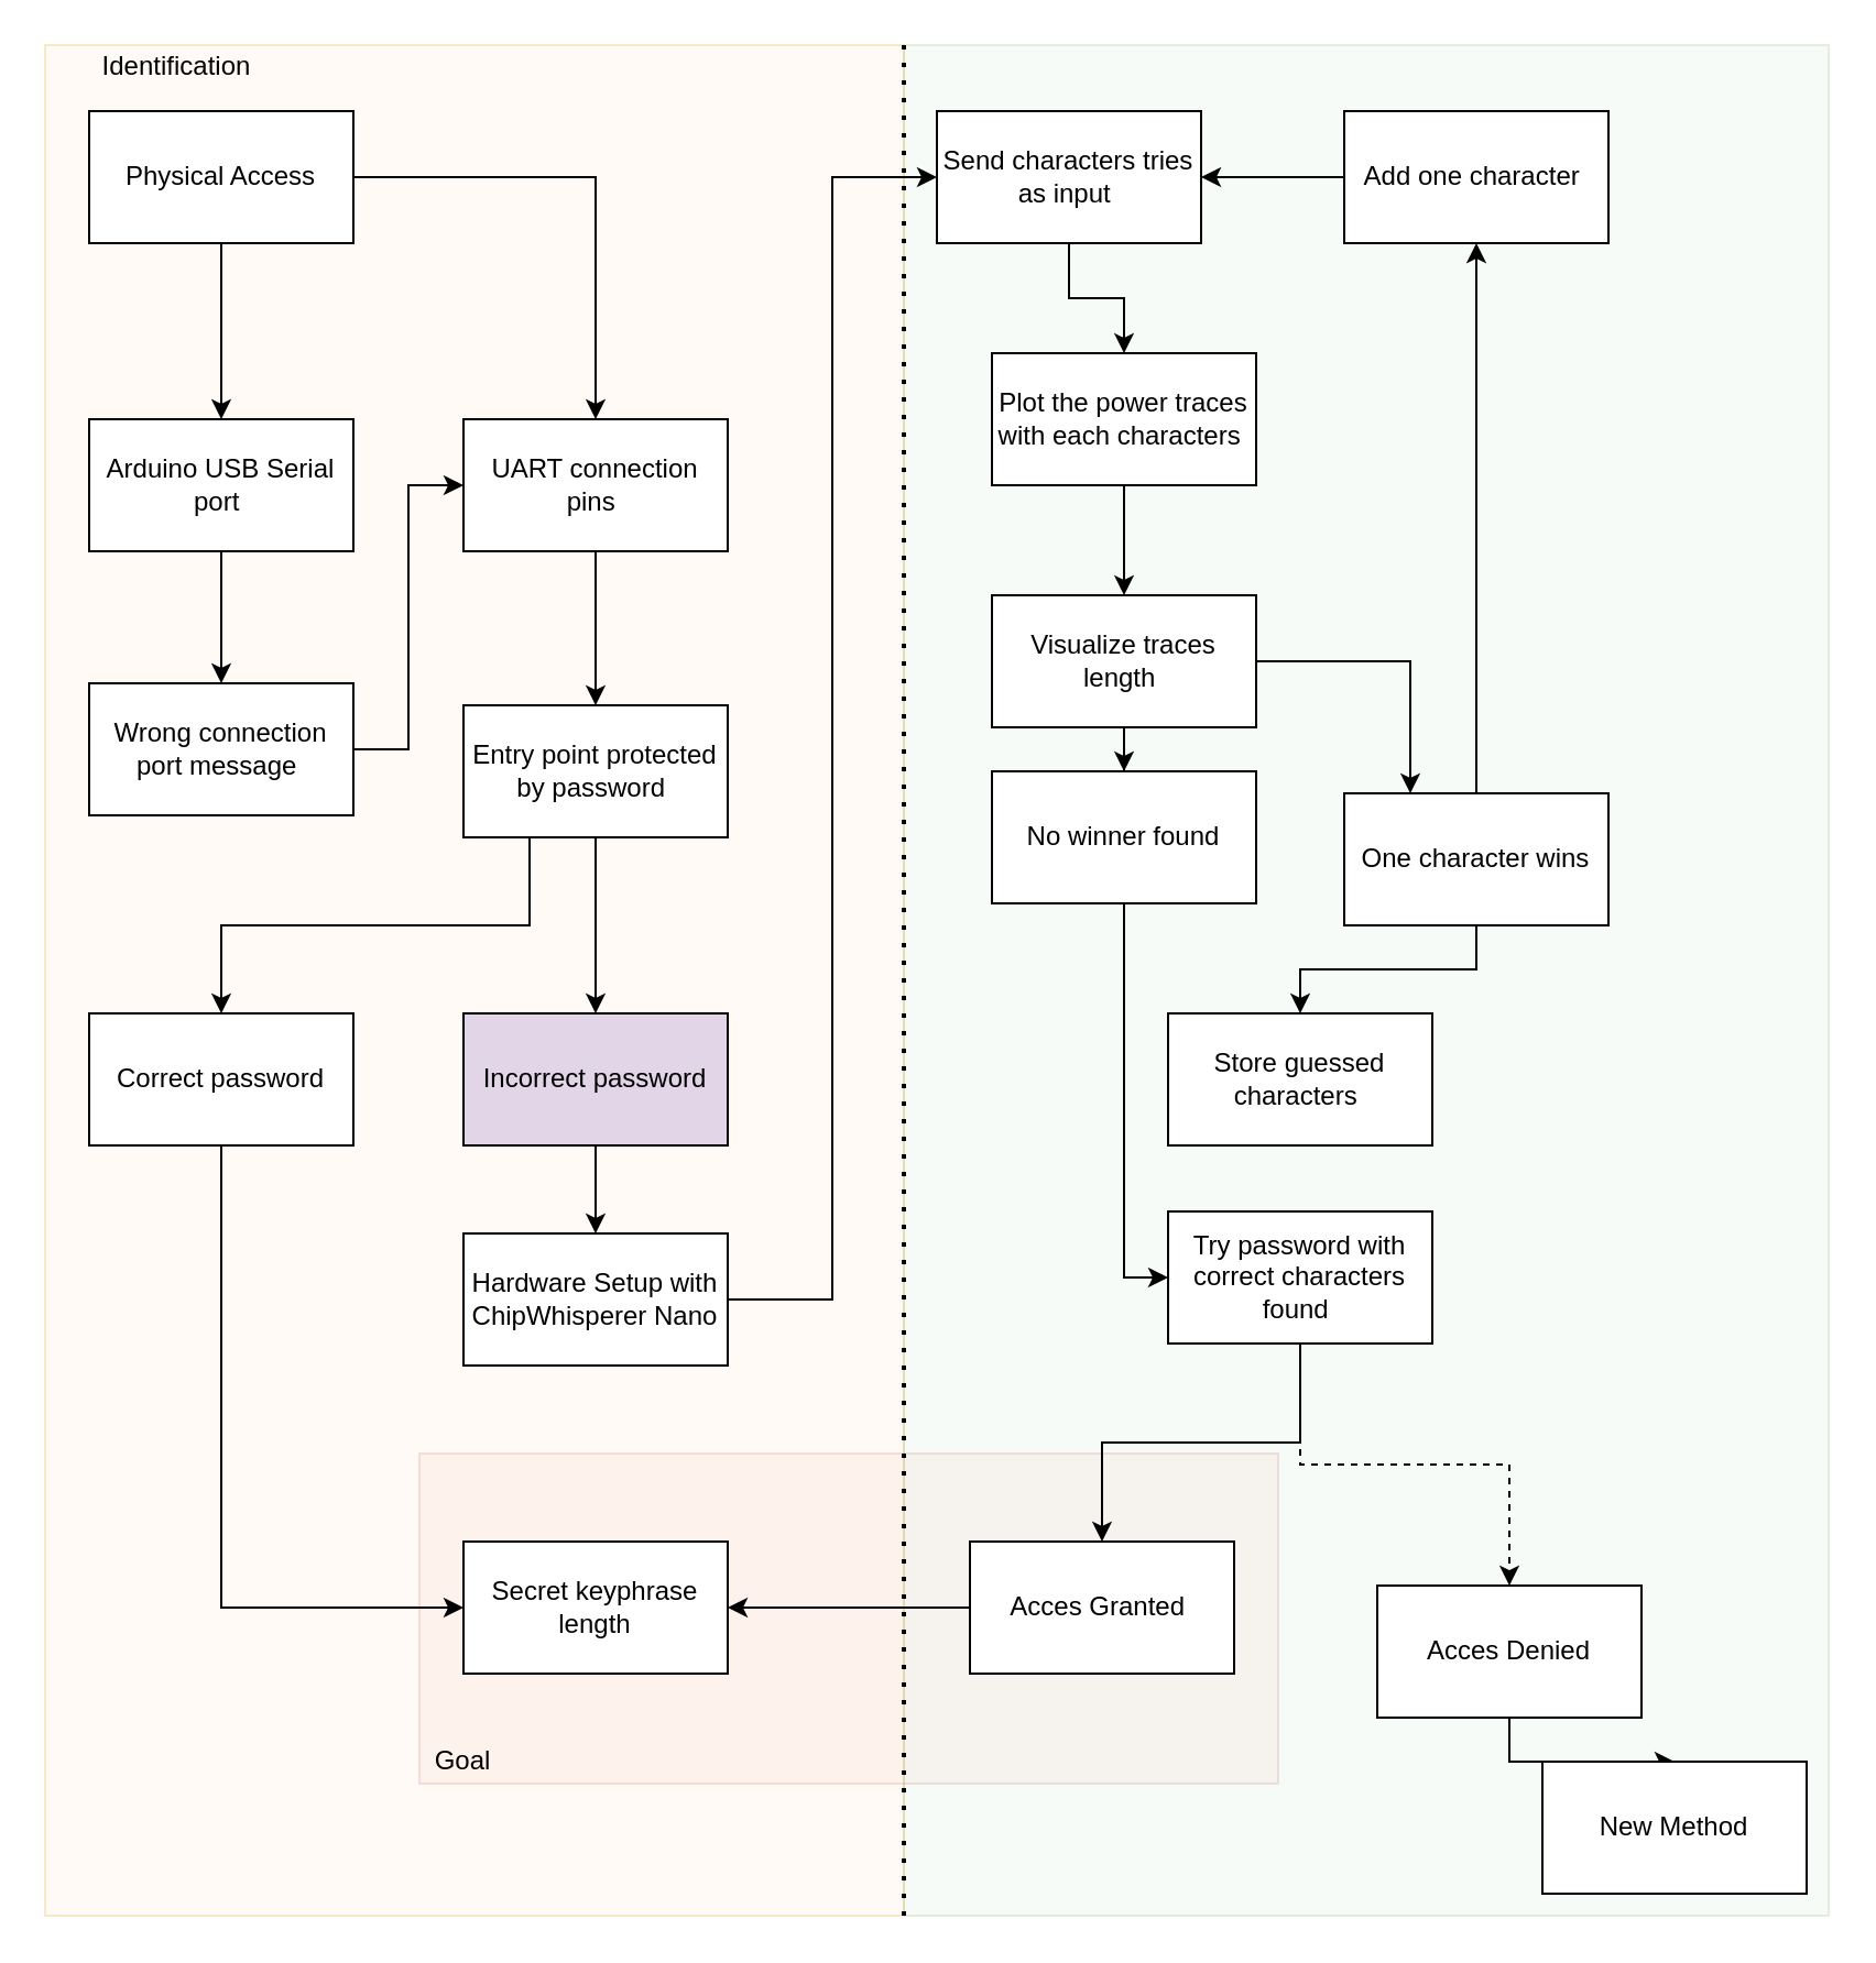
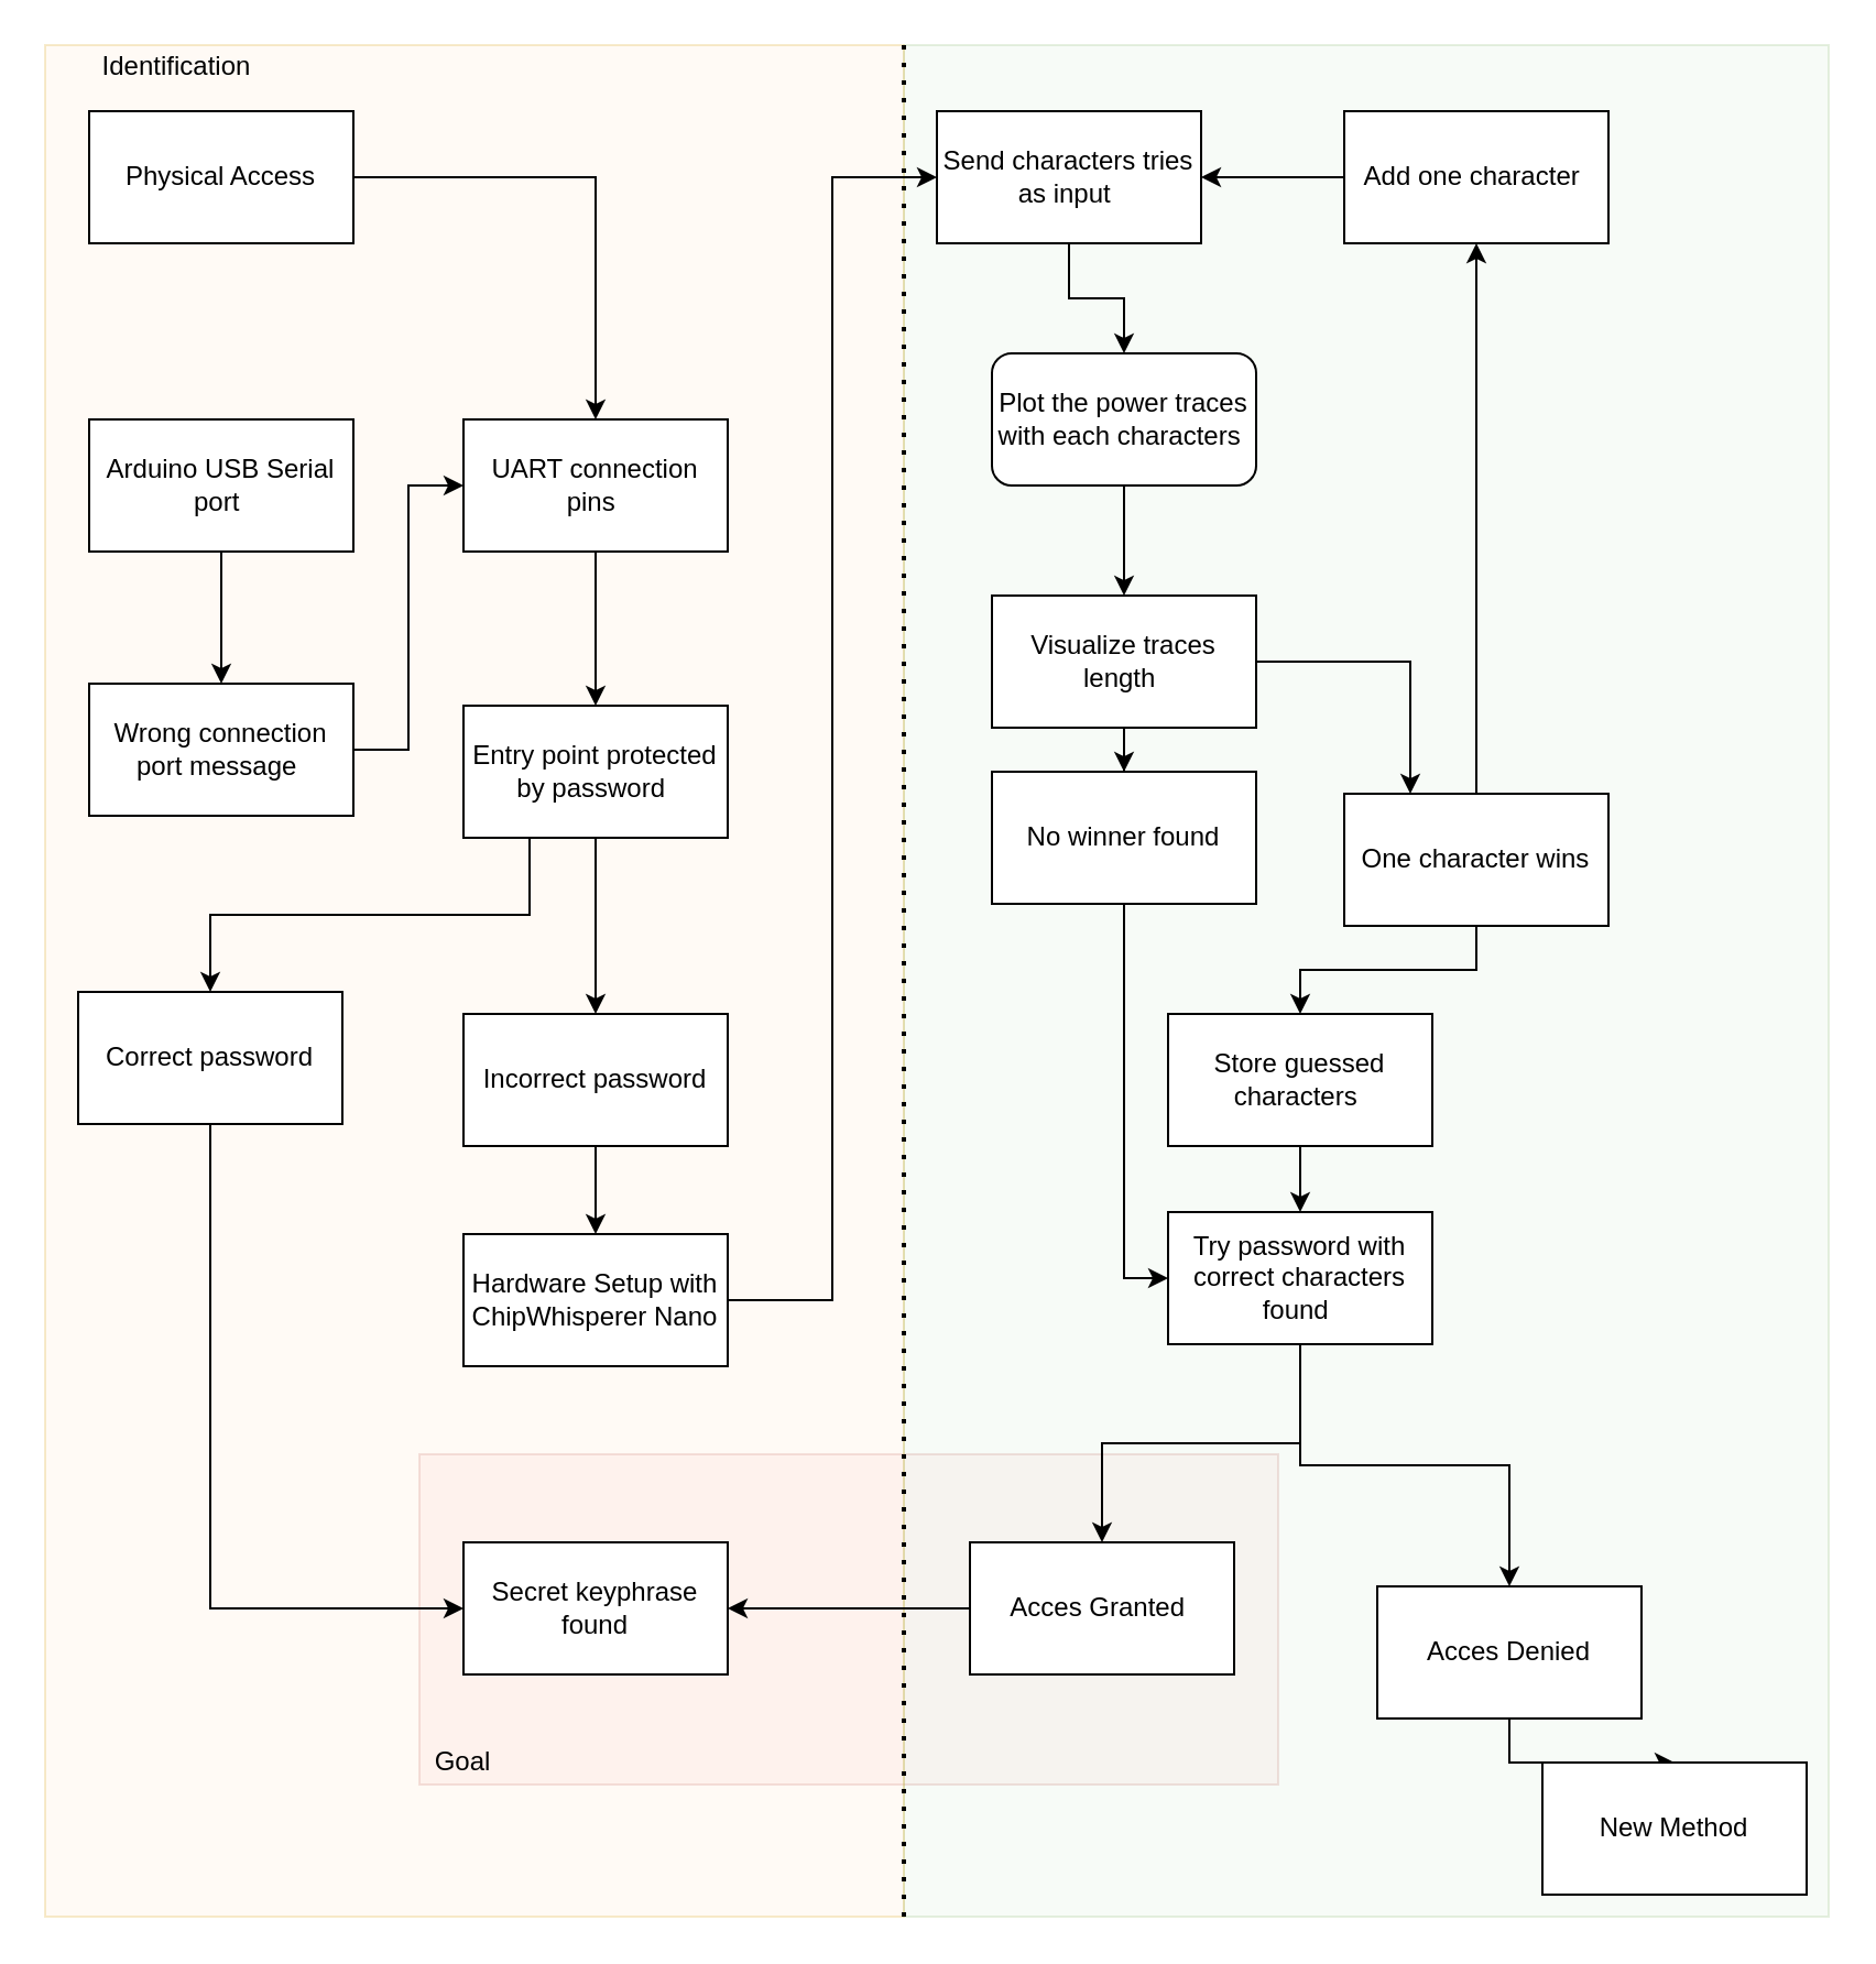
  <mxCell id="0" />
  <mxCell id="1" parent="0" />
  <mxCell id="2" value="" style="rounded=0;whiteSpace=wrap;html=1;fillColor=#f8cecc;strokeColor=#b85450;opacity=20;" vertex="1" parent="1"><mxGeometry x="190" y="660" width="390" height="150" as="geometry" /></mxCell>
  <mxCell id="3" value="" style="rounded=0;whiteSpace=wrap;html=1;fillColor=#d5e8d4;strokeColor=#82b366;glass=0;opacity=20;" vertex="1" parent="1"><mxGeometry x="410" y="20" width="420" height="850" as="geometry" /></mxCell>
  <mxCell id="4" value="" style="rounded=0;whiteSpace=wrap;html=1;fillColor=#ffe6cc;strokeColor=#d79b00;glass=0;opacity=20;" vertex="1" parent="1"><mxGeometry x="20" y="20" width="390" height="850" as="geometry" /></mxCell>
- <mxCell id="5" style="edgeStyle=orthogonalEdgeStyle;rounded=0;orthogonalLoop=1;jettySize=auto;html=1;entryX=0.5;entryY=0;entryDx=0;entryDy=0;" edge="1" parent="1" source="7" target="9"><mxGeometry relative="1" as="geometry" /></mxCell>
  <mxCell id="6" style="edgeStyle=orthogonalEdgeStyle;rounded=0;orthogonalLoop=1;jettySize=auto;html=1;entryX=0.5;entryY=0;entryDx=0;entryDy=0;" edge="1" parent="1" source="7" target="13"><mxGeometry relative="1" as="geometry" /></mxCell>
  <mxCell id="7" value="Physical Access" style="rounded=0;whiteSpace=wrap;html=1;" vertex="1" parent="1"><mxGeometry x="40" y="50" width="120" height="60" as="geometry" /></mxCell>
  <mxCell id="8" style="edgeStyle=orthogonalEdgeStyle;rounded=0;orthogonalLoop=1;jettySize=auto;html=1;entryX=0.5;entryY=0;entryDx=0;entryDy=0;" edge="1" parent="1" source="9" target="11"><mxGeometry relative="1" as="geometry" /></mxCell>
  <mxCell id="9" value="Arduino USB Serial port&amp;nbsp;" style="rounded=0;whiteSpace=wrap;html=1;" vertex="1" parent="1"><mxGeometry x="40" y="190" width="120" height="60" as="geometry" /></mxCell>
  <mxCell id="10" style="edgeStyle=orthogonalEdgeStyle;rounded=0;orthogonalLoop=1;jettySize=auto;html=1;entryX=0;entryY=0.5;entryDx=0;entryDy=0;" edge="1" parent="1" source="11" target="13"><mxGeometry relative="1" as="geometry" /></mxCell>
  <mxCell id="11" value="Wrong connection port message&amp;nbsp;" style="rounded=0;whiteSpace=wrap;html=1;" vertex="1" parent="1"><mxGeometry x="40" y="310" width="120" height="60" as="geometry" /></mxCell>
  <mxCell id="12" style="edgeStyle=orthogonalEdgeStyle;rounded=0;orthogonalLoop=1;jettySize=auto;html=1;entryX=0.5;entryY=0;entryDx=0;entryDy=0;" edge="1" parent="1" source="13" target="16"><mxGeometry relative="1" as="geometry" /></mxCell>
  <mxCell id="13" value="UART connection pins&amp;nbsp;&lt;span style=&quot;color: rgba(0, 0, 0, 0); font-family: monospace; font-size: 0px; text-align: start; text-wrap-mode: nowrap;&quot;&gt;%3CmxGraphModel%3E%3Croot%3E%3CmxCell%20id%3D%220%22%2F%3E%3CmxCell%20id%3D%221%22%20parent%3D%220%22%2F%3E%3CmxCell%20id%3D%222%22%20value%3D%22Wrong%20connection%20port%20message%26amp%3Bnbsp%3B%22%20style%3D%22rounded%3D0%3BwhiteSpace%3Dwrap%3Bhtml%3D1%3B%22%20vertex%3D%221%22%20parent%3D%221%22%3E%3CmxGeometry%20x%3D%2230%22%20y%3D%22340%22%20width%3D%22120%22%20height%3D%2260%22%20as%3D%22geometry%22%2F%3E%3C%2FmxCell%3E%3C%2Froot%3E%3C%2FmxGraphModel%3E&lt;/span&gt;" style="rounded=0;whiteSpace=wrap;html=1;" vertex="1" parent="1"><mxGeometry x="210" y="190" width="120" height="60" as="geometry" /></mxCell>
  <mxCell id="14" style="edgeStyle=orthogonalEdgeStyle;rounded=0;orthogonalLoop=1;jettySize=auto;html=1;entryX=0.5;entryY=0;entryDx=0;entryDy=0;exitX=0.5;exitY=1;exitDx=0;exitDy=0;" edge="1" parent="1" source="16" target="47"><mxGeometry relative="1" as="geometry" /></mxCell>
  <mxCell id="15" style="edgeStyle=orthogonalEdgeStyle;rounded=0;orthogonalLoop=1;jettySize=auto;html=1;exitX=0.25;exitY=1;exitDx=0;exitDy=0;entryX=0.5;entryY=0;entryDx=0;entryDy=0;" edge="1" parent="1" source="16" target="45"><mxGeometry relative="1" as="geometry" /></mxCell>
  <mxCell id="16" value="Entry point protected by password&amp;nbsp;" style="rounded=0;whiteSpace=wrap;html=1;" vertex="1" parent="1"><mxGeometry x="210" y="320" width="120" height="60" as="geometry" /></mxCell>
  <mxCell id="17" style="edgeStyle=orthogonalEdgeStyle;rounded=0;orthogonalLoop=1;jettySize=auto;html=1;entryX=0;entryY=0.5;entryDx=0;entryDy=0;" edge="1" parent="1" source="18" target="20"><mxGeometry relative="1" as="geometry" /></mxCell>
  <mxCell id="18" value="Hardware Setup with ChipWhisperer Nano" style="rounded=0;whiteSpace=wrap;html=1;" vertex="1" parent="1"><mxGeometry x="210" y="560" width="120" height="60" as="geometry" /></mxCell>
  <mxCell id="19" style="edgeStyle=orthogonalEdgeStyle;rounded=0;orthogonalLoop=1;jettySize=auto;html=1;entryX=0.5;entryY=0;entryDx=0;entryDy=0;" edge="1" parent="1" source="20" target="22"><mxGeometry relative="1" as="geometry" /></mxCell>
  <mxCell id="20" value="Send characters tries as input&amp;nbsp;" style="rounded=0;whiteSpace=wrap;html=1;" vertex="1" parent="1"><mxGeometry x="425" y="50" width="120" height="60" as="geometry" /></mxCell>
  <mxCell id="21" style="edgeStyle=orthogonalEdgeStyle;rounded=0;orthogonalLoop=1;jettySize=auto;html=1;entryX=0.5;entryY=0;entryDx=0;entryDy=0;" edge="1" parent="1" source="22" target="25"><mxGeometry relative="1" as="geometry" /></mxCell>
- <mxCell id="22" value="Plot the power traces with each characters&amp;nbsp;" style="rounded=0;whiteSpace=wrap;html=1;" vertex="1" parent="1"><mxGeometry x="450" y="160" width="120" height="60" as="geometry" /></mxCell>
+ <mxCell id="22" value="Plot the power traces with each characters&amp;nbsp;" style="whiteSpace=wrap;html=1;rounded=1;" vertex="1" parent="1"><mxGeometry x="450" y="160" width="120" height="60" as="geometry" /></mxCell>
  <mxCell id="23" style="edgeStyle=orthogonalEdgeStyle;rounded=0;orthogonalLoop=1;jettySize=auto;html=1;entryX=0.5;entryY=0;entryDx=0;entryDy=0;" edge="1" parent="1" source="25" target="33"><mxGeometry relative="1" as="geometry" /></mxCell>
  <mxCell id="24" style="edgeStyle=orthogonalEdgeStyle;rounded=0;orthogonalLoop=1;jettySize=auto;html=1;entryX=0.25;entryY=0;entryDx=0;entryDy=0;" edge="1" parent="1" source="25" target="31"><mxGeometry relative="1" as="geometry" /></mxCell>
  <mxCell id="25" value="Visualize traces length&amp;nbsp;" style="rounded=0;whiteSpace=wrap;html=1;" vertex="1" parent="1"><mxGeometry x="450" y="270" width="120" height="60" as="geometry" /></mxCell>
  <mxCell id="26" style="edgeStyle=orthogonalEdgeStyle;rounded=0;orthogonalLoop=1;jettySize=auto;html=1;entryX=0.5;entryY=0;entryDx=0;entryDy=0;" edge="1" parent="1" source="28" target="39"><mxGeometry relative="1" as="geometry" /></mxCell>
- <mxCell id="27" style="edgeStyle=orthogonalEdgeStyle;rounded=0;orthogonalLoop=1;jettySize=auto;html=1;exitX=0.5;exitY=1;exitDx=0;exitDy=0;entryX=0.5;entryY=0;entryDx=0;entryDy=0;dashed=1;" edge="1" parent="1" source="28" target="41"><mxGeometry relative="1" as="geometry" /></mxCell>
+ <mxCell id="27" style="edgeStyle=orthogonalEdgeStyle;rounded=0;orthogonalLoop=1;jettySize=auto;html=1;exitX=0.5;exitY=1;exitDx=0;exitDy=0;entryX=0.5;entryY=0;entryDx=0;entryDy=0;" edge="1" parent="1" source="28" target="41"><mxGeometry relative="1" as="geometry" /></mxCell>
  <mxCell id="28" value="Try password with correct characters found&amp;nbsp;" style="rounded=0;whiteSpace=wrap;html=1;" vertex="1" parent="1"><mxGeometry x="530" y="550" width="120" height="60" as="geometry" /></mxCell>
  <mxCell id="29" style="edgeStyle=orthogonalEdgeStyle;rounded=0;orthogonalLoop=1;jettySize=auto;html=1;entryX=0.5;entryY=1;entryDx=0;entryDy=0;" edge="1" parent="1" source="31" target="35"><mxGeometry relative="1" as="geometry" /></mxCell>
  <mxCell id="30" style="edgeStyle=orthogonalEdgeStyle;rounded=0;orthogonalLoop=1;jettySize=auto;html=1;" edge="1" parent="1" source="31" target="37"><mxGeometry relative="1" as="geometry" /></mxCell>
  <mxCell id="31" value="One character wins" style="rounded=0;whiteSpace=wrap;html=1;" vertex="1" parent="1"><mxGeometry x="610" y="360" width="120" height="60" as="geometry" /></mxCell>
  <mxCell id="32" style="edgeStyle=orthogonalEdgeStyle;rounded=0;orthogonalLoop=1;jettySize=auto;html=1;entryX=0;entryY=0.5;entryDx=0;entryDy=0;" edge="1" parent="1" source="33" target="28"><mxGeometry relative="1" as="geometry" /></mxCell>
  <mxCell id="33" value="No winner found" style="rounded=0;whiteSpace=wrap;html=1;" vertex="1" parent="1"><mxGeometry x="450" y="350" width="120" height="60" as="geometry" /></mxCell>
  <mxCell id="34" style="edgeStyle=orthogonalEdgeStyle;rounded=0;orthogonalLoop=1;jettySize=auto;html=1;exitX=0;exitY=0.5;exitDx=0;exitDy=0;entryX=1;entryY=0.5;entryDx=0;entryDy=0;" edge="1" parent="1" source="35" target="20"><mxGeometry relative="1" as="geometry" /></mxCell>
  <mxCell id="35" value="Add one character&amp;nbsp;" style="rounded=0;whiteSpace=wrap;html=1;" vertex="1" parent="1"><mxGeometry x="610" y="50" width="120" height="60" as="geometry" /></mxCell>
+ <mxCell id="36" style="edgeStyle=orthogonalEdgeStyle;rounded=0;orthogonalLoop=1;jettySize=auto;html=1;entryX=0.5;entryY=0;entryDx=0;entryDy=0;" edge="1" parent="1" source="37" target="28"><mxGeometry relative="1" as="geometry" /></mxCell>
  <mxCell id="37" value="Store guessed characters&amp;nbsp;" style="rounded=0;whiteSpace=wrap;html=1;" vertex="1" parent="1"><mxGeometry x="530" y="460" width="120" height="60" as="geometry" /></mxCell>
  <mxCell id="38" style="edgeStyle=orthogonalEdgeStyle;rounded=0;orthogonalLoop=1;jettySize=auto;html=1;entryX=1;entryY=0.5;entryDx=0;entryDy=0;" edge="1" parent="1" source="39" target="43"><mxGeometry relative="1" as="geometry" /></mxCell>
  <mxCell id="39" value="Acces Granted&amp;nbsp;" style="rounded=0;whiteSpace=wrap;html=1;" vertex="1" parent="1"><mxGeometry x="440" y="700" width="120" height="60" as="geometry" /></mxCell>
  <mxCell id="40" style="edgeStyle=orthogonalEdgeStyle;rounded=0;orthogonalLoop=1;jettySize=auto;html=1;entryX=0.5;entryY=0;entryDx=0;entryDy=0;" edge="1" parent="1" source="41" target="42"><mxGeometry relative="1" as="geometry" /></mxCell>
  <mxCell id="41" value="Acces Denied" style="rounded=0;whiteSpace=wrap;html=1;" vertex="1" parent="1"><mxGeometry x="625" y="720" width="120" height="60" as="geometry" /></mxCell>
  <mxCell id="42" value="New Method" style="rounded=0;whiteSpace=wrap;html=1;" vertex="1" parent="1"><mxGeometry x="700" y="800" width="120" height="60" as="geometry" /></mxCell>
- <mxCell id="43" value="Secret keyphrase length" style="rounded=0;whiteSpace=wrap;html=1;" vertex="1" parent="1"><mxGeometry x="210" y="700" width="120" height="60" as="geometry" /></mxCell>
+ <mxCell id="43" value="Secret keyphrase found" style="rounded=0;whiteSpace=wrap;html=1;" vertex="1" parent="1"><mxGeometry x="210" y="700" width="120" height="60" as="geometry" /></mxCell>
  <mxCell id="44" style="edgeStyle=orthogonalEdgeStyle;rounded=0;orthogonalLoop=1;jettySize=auto;html=1;entryX=0;entryY=0.5;entryDx=0;entryDy=0;exitX=0.5;exitY=1;exitDx=0;exitDy=0;" edge="1" parent="1" source="45" target="43"><mxGeometry relative="1" as="geometry"><mxPoint x="100" y="680" as="targetPoint" /></mxGeometry></mxCell>
- <mxCell id="45" value="Correct password" style="rounded=0;whiteSpace=wrap;html=1;" vertex="1" parent="1"><mxGeometry x="40" y="460" width="120" height="60" as="geometry" /></mxCell>
+ <mxCell id="45" value="Correct password" style="rounded=0;whiteSpace=wrap;html=1;" vertex="1" parent="1"><mxGeometry x="35" y="450" width="120" height="60" as="geometry" /></mxCell>
  <mxCell id="46" style="edgeStyle=orthogonalEdgeStyle;rounded=0;orthogonalLoop=1;jettySize=auto;html=1;entryX=0.5;entryY=0;entryDx=0;entryDy=0;" edge="1" parent="1" source="47" target="18"><mxGeometry relative="1" as="geometry" /></mxCell>
- <mxCell id="47" value="Incorrect password" style="rounded=0;whiteSpace=wrap;html=1;fillColor=#e1d5e7;" vertex="1" parent="1"><mxGeometry x="210" y="460" width="120" height="60" as="geometry" /></mxCell>
+ <mxCell id="47" value="Incorrect password" style="rounded=0;whiteSpace=wrap;html=1;" vertex="1" parent="1"><mxGeometry x="210" y="460" width="120" height="60" as="geometry" /></mxCell>
  <mxCell id="48" value="" style="endArrow=none;dashed=1;html=1;dashPattern=1 3;strokeWidth=2;rounded=0;entryX=1;entryY=0;entryDx=0;entryDy=0;exitX=1;exitY=1;exitDx=0;exitDy=0;" edge="1" parent="1" source="4" target="4"><mxGeometry width="50" height="50" relative="1" as="geometry"><mxPoint x="410" y="760" as="sourcePoint" /><mxPoint x="410" y="60" as="targetPoint" /></mxGeometry></mxCell>
  <mxCell id="49" value="Identification" style="rounded=0;whiteSpace=wrap;html=1;fillColor=none;strokeColor=none;" vertex="1" parent="1"><mxGeometry x="20" y="20" width="120" height="20" as="geometry" /></mxCell>
  <mxCell id="50" value="Goal" style="rounded=0;whiteSpace=wrap;html=1;fillColor=none;strokeColor=none;" vertex="1" parent="1"><mxGeometry x="150" y="790" width="120" height="20" as="geometry" /></mxCell>
